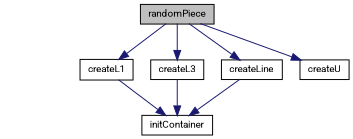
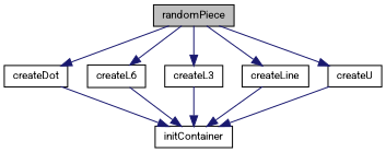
  digraph {
    fontname=Roboto
    rankdir=TB
    node [color=black fillcolor=white fontname=Roboto fontsize=10 shape=record style=filled]
    edge [color=midnightblue fontname=Roboto fontsize=10 labelfontname=Helvetica labelfontsize=10 style=solid]
    n1 [fillcolor=grey75 fontcolor=black height=0.2 label=randomPiece width=0.4]
-   n3 [height=0.2 label=createL1 width=0.4]
+   n2 [height=0.2 label=createDot width=0.4]
+   n3 [height=0.2 label=createL6 width=0.4]
    n4 [height=0.2 label=createL3 width=0.4]
    n5 [height=0.2 label=createLine width=0.4]
    n6 [height=0.2 label=createU width=0.4]
    n7 [height=0.2 label=initContainer width=0.4]
+   n1 -> n2
    n1 -> n3
    n1 -> n4
    n1 -> n5
    n1 -> n6
+   n2 -> n7
    n3 -> n7
    n4 -> n7
    n5 -> n7
+   n6 -> n7
  }
